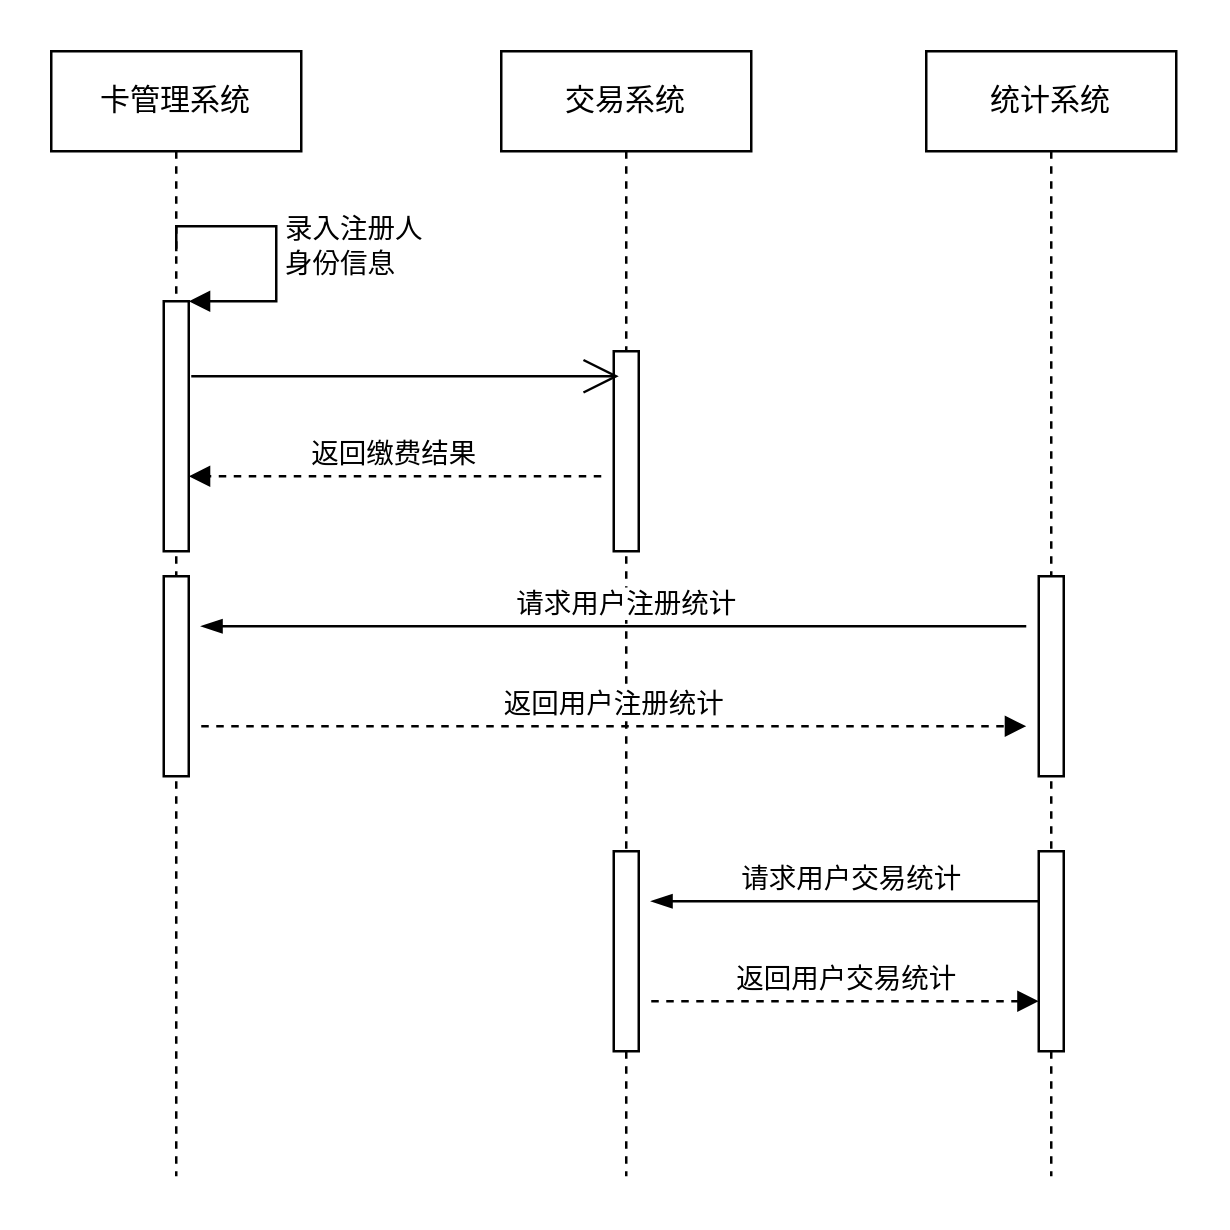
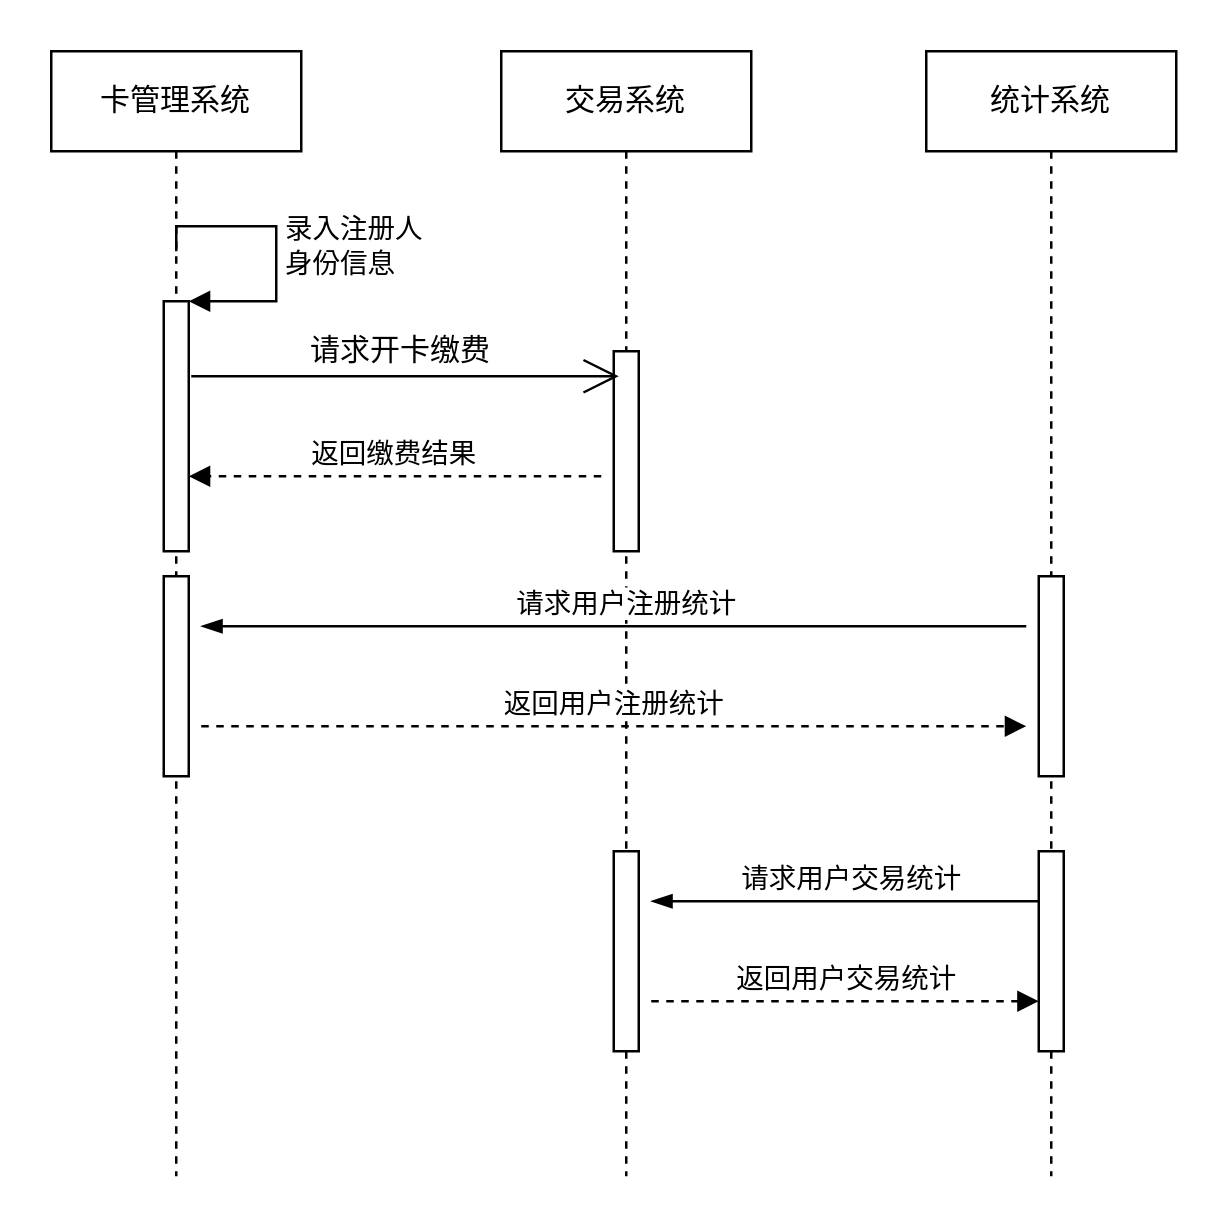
  <mxCell id="0" />
  <mxCell id="1" parent="0" />
  <mxCell id="2" value="&lt;span&gt;卡管理系统&lt;/span&gt;" style="shape=umlLifeline;perimeter=lifelinePerimeter;whiteSpace=wrap;html=1;container=1;collapsible=0;recursiveResize=0;outlineConnect=0;" parent="1" vertex="1"><mxGeometry x="20" y="20" width="100" height="450" as="geometry" /></mxCell>
  <mxCell id="3" value="" style="html=1;points=[];perimeter=orthogonalPerimeter;" parent="2" vertex="1"><mxGeometry x="45" y="100" width="10" height="100" as="geometry" /></mxCell>
  <mxCell id="4" value="录入注册人&lt;br&gt;身份信息" style="edgeStyle=orthogonalEdgeStyle;html=1;align=left;spacingLeft=2;endArrow=block;rounded=0;entryX=1;entryY=0;" parent="2" target="3" edge="1"><mxGeometry relative="1" as="geometry"><mxPoint x="50" y="80" as="sourcePoint" /><Array as="points"><mxPoint x="50" y="70" /><mxPoint x="90" y="70" /><mxPoint x="90" y="100" /></Array></mxGeometry></mxCell>
  <mxCell id="5" value="" style="html=1;points=[];perimeter=orthogonalPerimeter;" parent="2" vertex="1"><mxGeometry x="45" y="210" width="10" height="80" as="geometry" /></mxCell>
  <mxCell id="6" value="&lt;span&gt;统计系统&lt;br&gt;&lt;/span&gt;" style="shape=umlLifeline;perimeter=lifelinePerimeter;whiteSpace=wrap;html=1;container=1;collapsible=0;recursiveResize=0;outlineConnect=0;" parent="1" vertex="1"><mxGeometry x="370" y="20" width="100" height="450" as="geometry" /></mxCell>
  <mxCell id="7" value="" style="html=1;points=[];perimeter=orthogonalPerimeter;" parent="6" vertex="1"><mxGeometry x="45" y="210" width="10" height="80" as="geometry" /></mxCell>
  <mxCell id="8" value="" style="html=1;points=[];perimeter=orthogonalPerimeter;" parent="6" vertex="1"><mxGeometry x="45" y="320" width="10" height="80" as="geometry" /></mxCell>
  <mxCell id="9" value="&lt;span&gt;交易系统&lt;br&gt;&lt;/span&gt;" style="shape=umlLifeline;perimeter=lifelinePerimeter;whiteSpace=wrap;html=1;container=1;collapsible=0;recursiveResize=0;outlineConnect=0;" parent="1" vertex="1"><mxGeometry x="200" y="20" width="100" height="450" as="geometry" /></mxCell>
  <mxCell id="10" value="" style="html=1;points=[];perimeter=orthogonalPerimeter;" parent="9" vertex="1"><mxGeometry x="45" y="120" width="10" height="80" as="geometry" /></mxCell>
  <mxCell id="11" value="返回用户注册统计" style="html=1;verticalAlign=bottom;endArrow=block;dashed=1;" parent="9" edge="1"><mxGeometry width="80" relative="1" as="geometry"><mxPoint x="-120" y="270" as="sourcePoint" /><mxPoint x="210" y="270" as="targetPoint" /></mxGeometry></mxCell>
  <mxCell id="12" value="" style="html=1;points=[];perimeter=orthogonalPerimeter;" parent="9" vertex="1"><mxGeometry x="45" y="320" width="10" height="80" as="geometry" /></mxCell>
  <mxCell id="13" value="" style="endArrow=open;endFill=1;endSize=12;html=1;entryX=0.2;entryY=0.125;entryDx=0;entryDy=0;entryPerimeter=0;" parent="1" target="10" edge="1"><mxGeometry width="160" relative="1" as="geometry"><mxPoint x="76" y="150" as="sourcePoint" /><mxPoint x="240" y="150" as="targetPoint" /></mxGeometry></mxCell>
+ <mxCell id="14" value="请求开卡缴费" style="text;html=1;strokeColor=none;fillColor=none;align=center;verticalAlign=middle;whiteSpace=wrap;rounded=0;" parent="1" vertex="1"><mxGeometry x="120" y="130" width="80" height="20" as="geometry" /></mxCell>
  <mxCell id="15" value="返回缴费结果" style="html=1;verticalAlign=bottom;endArrow=block;dashed=1;" parent="1" target="3" edge="1"><mxGeometry width="80" relative="1" as="geometry"><mxPoint x="240" y="190" as="sourcePoint" /><mxPoint x="190" y="190" as="targetPoint" /><Array as="points"><mxPoint x="200" y="190" /></Array></mxGeometry></mxCell>
  <mxCell id="16" value="请求用户注册统计" style="html=1;verticalAlign=bottom;endArrow=none;startArrow=blockThin;startFill=1;endFill=0;" parent="1" edge="1"><mxGeometry x="0.03" width="80" relative="1" as="geometry"><mxPoint x="80" y="250" as="sourcePoint" /><mxPoint x="410" y="250" as="targetPoint" /><mxPoint as="offset" /></mxGeometry></mxCell>
  <mxCell id="17" value="请求用户交易统计" style="html=1;verticalAlign=bottom;endArrow=none;startArrow=blockThin;startFill=1;endFill=0;" parent="1" edge="1"><mxGeometry x="0.03" width="80" relative="1" as="geometry"><mxPoint x="260" y="360" as="sourcePoint" /><mxPoint x="415" y="360" as="targetPoint" /><mxPoint as="offset" /></mxGeometry></mxCell>
  <mxCell id="18" value="返回用户交易统计" style="html=1;verticalAlign=bottom;endArrow=block;dashed=1;" parent="1" edge="1"><mxGeometry width="80" relative="1" as="geometry"><mxPoint x="260" y="400" as="sourcePoint" /><mxPoint x="415" y="400" as="targetPoint" /></mxGeometry></mxCell>
